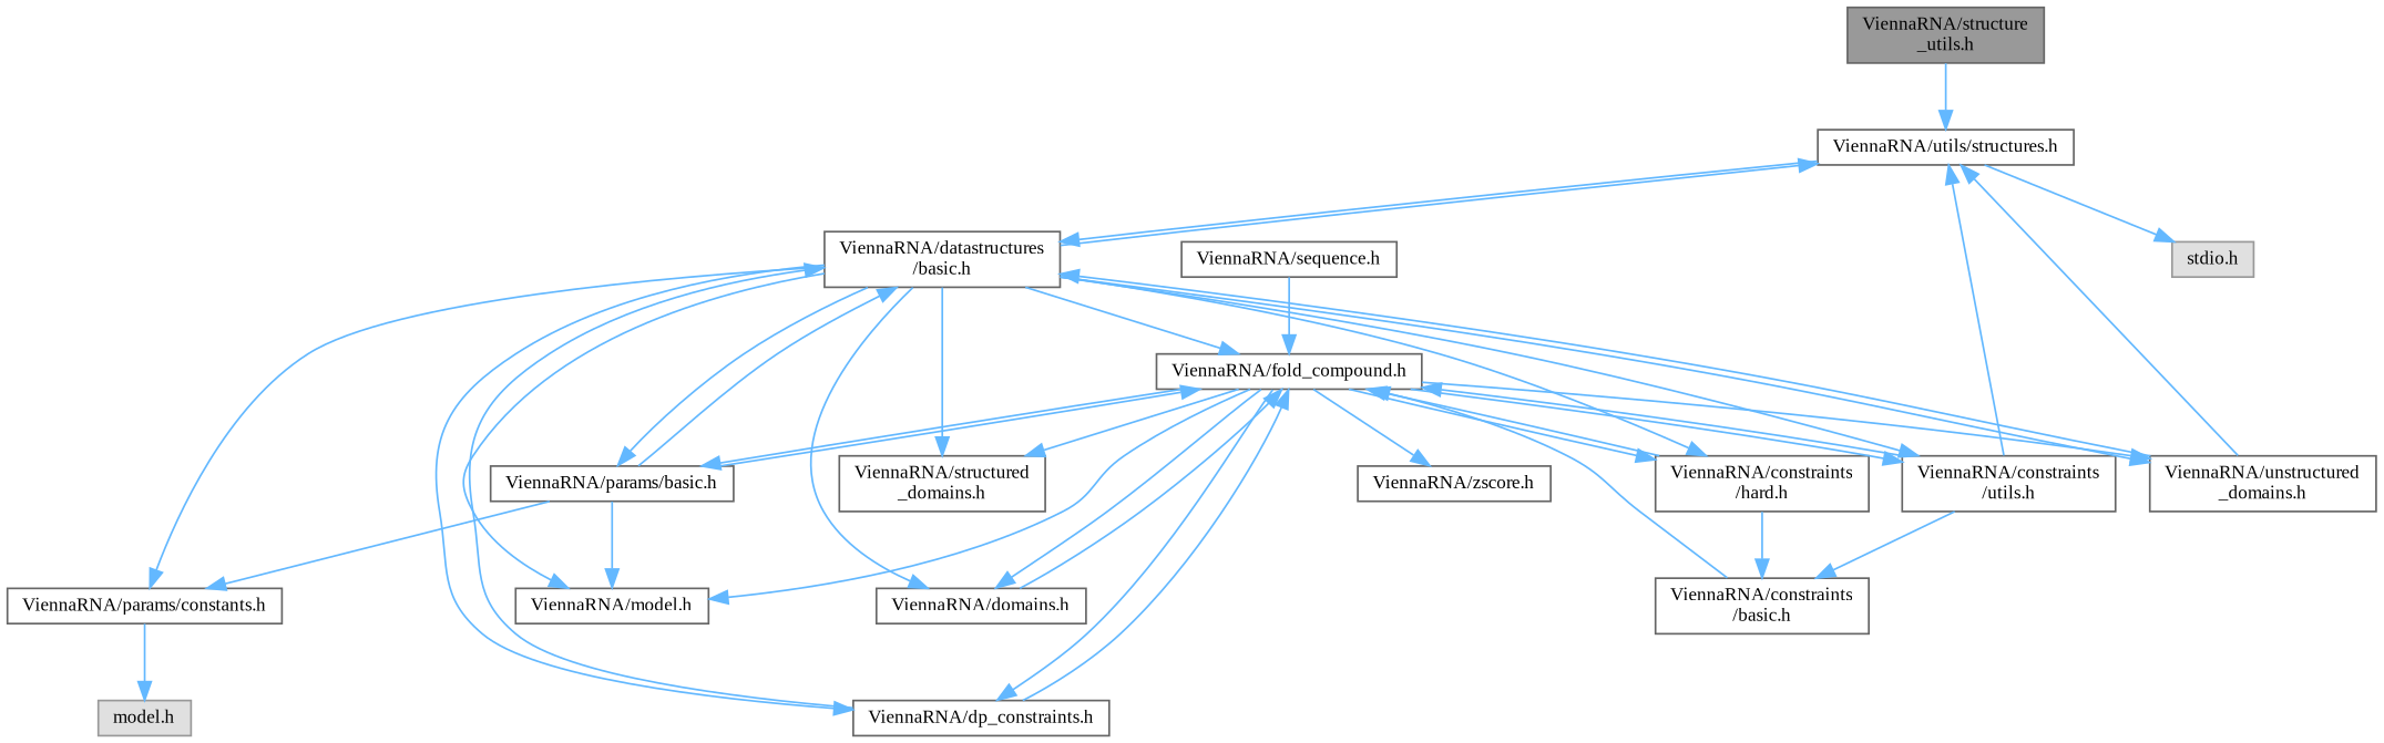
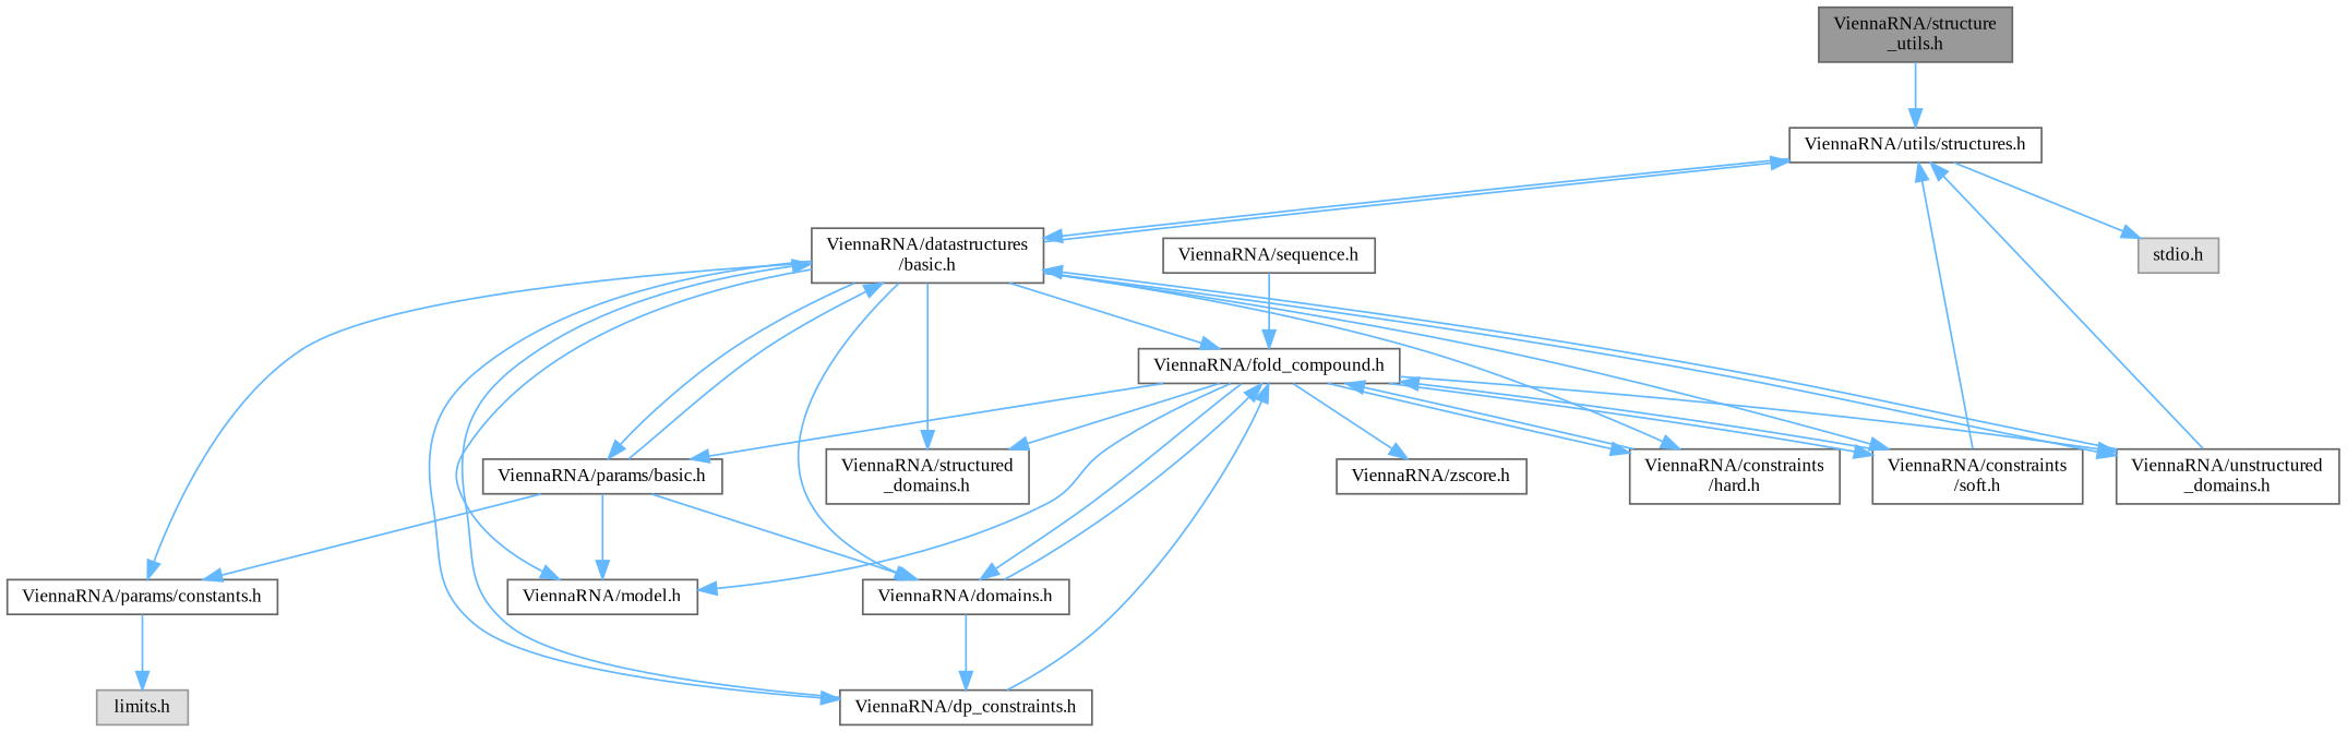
  digraph {
    fontname="Liberation Serif"
    node [color=grey40 fillcolor=white fontname="Liberation Serif" fontsize=10 shape=box style=filled]
    edge [color=steelblue1 fontname="Liberation Serif" fontsize=10 labelfontname=Helvetica labelfontsize=10 style=solid]
    n1 [color=gray40 fillcolor=grey60 fontcolor=black height=0.2 label="ViennaRNA/structure\l_utils.h" width=0.4]
    n2 [height=0.2 label="ViennaRNA/utils/structures.h" width=0.4]
    n3 [color=grey60 fillcolor="#E0E0E0" height=0.2 label="stdio.h" width=0.4]
    n4 [height=0.2 label="ViennaRNA/datastructures\l/basic.h" width=0.4]
    n5 [height=0.2 label="ViennaRNA/params/constants.h" width=0.4]
    n6 [height=0.2 label="ViennaRNA/fold_compound.h" width=0.4]
    n7 [height=0.2 label="ViennaRNA/model.h" width=0.4]
    n8 [height=0.2 label="ViennaRNA/params/basic.h" width=0.4]
    n9 [height=0.2 label="ViennaRNA/dp_constraints.h" width=0.4]
    n10 [height=0.2 label="ViennaRNA/constraints\l/hard.h" width=0.4]
-   n11 [height=0.2 label="ViennaRNA/constraints\l/utils.h" width=0.4]
+   n11 [height=0.2 label="ViennaRNA/constraints\l/soft.h" width=0.4]
    n12 [height=0.2 label="ViennaRNA/domains.h" width=0.4]
    n13 [height=0.2 label="ViennaRNA/structured\l_domains.h" width=0.4]
    n14 [height=0.2 label="ViennaRNA/unstructured\l_domains.h" width=0.4]
-   n15 [color=grey60 fillcolor="#E0E0E0" height=0.2 label="model.h" width=0.4]
+   n15 [color=grey60 fillcolor="#E0E0E0" height=0.2 label="limits.h" width=0.4]
    n16 [height=0.2 label="ViennaRNA/zscore.h" width=0.4]
-   n17 [height=0.2 label="ViennaRNA/constraints\l/basic.h" width=0.4]
    n18 [height=0.2 label="ViennaRNA/sequence.h" width=0.4]
    n1 -> n2
    n2 -> n3
    n2 -> n4
    n4 -> n2
    n4 -> n5
    n4 -> n6
    n4 -> n7
    n4 -> n8
    n4 -> n9
    n4 -> n10
    n4 -> n11
    n4 -> n12
    n4 -> n13
    n4 -> n14
    n5 -> n15
    n6 -> n7
    n6 -> n8
-   n6 -> n9
+   n12 -> n9
    n6 -> n10
    n6 -> n11
    n6 -> n12
    n6 -> n13
    n6 -> n14
    n6 -> n16
    n8 -> n4
    n8 -> n5
-   n8 -> n6
+   n8 -> n12
    n8 -> n7
    n9 -> n4
    n9 -> n6
    n10 -> n6
-   n10 -> n17
    n11 -> n2
    n11 -> n6
-   n11 -> n17
    n12 -> n6
    n14 -> n2
    n14 -> n4
-   n17 -> n6
    n18 -> n6
  }
